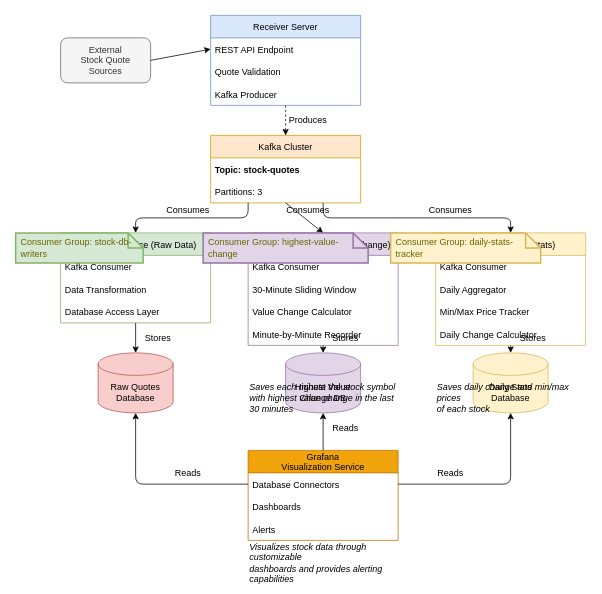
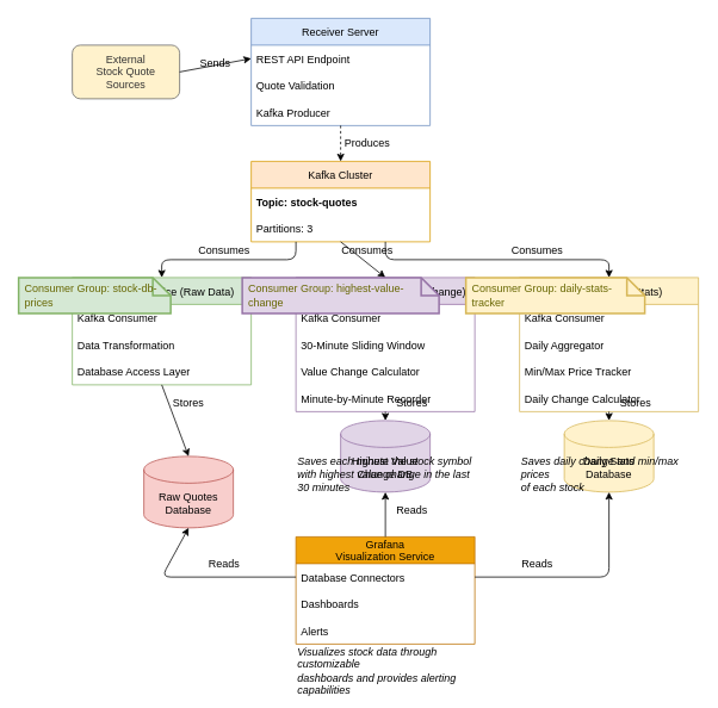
  <mxCell id="0" />
  <mxCell id="1" parent="0" />
- <mxCell id="2" value="External&#10;Stock Quote&#10;Sources" style="rounded=1;whiteSpace=wrap;html=1;fillColor=#f5f5f5;strokeColor=#666666;fontColor=#333333;" vertex="1" parent="1"><mxGeometry x="80" y="50" width="120" height="60" as="geometry" /></mxCell>
+ <mxCell id="2" value="External&#10;Stock Quote&#10;Sources" style="rounded=1;whiteSpace=wrap;html=1;fillColor=#fff2cc;strokeColor=#666666;fontColor=#333333;" vertex="1" parent="1"><mxGeometry x="80" y="50" width="120" height="60" as="geometry" /></mxCell>
  <mxCell id="3" value="Receiver Server" style="swimlane;fontStyle=0;childLayout=stackLayout;horizontal=1;startSize=30;horizontalStack=0;resizeParent=1;resizeParentMax=0;resizeLast=0;collapsible=1;marginBottom=0;fillColor=#dae8fc;strokeColor=#6c8ebf;" vertex="1" parent="1"><mxGeometry x="280" y="20" width="200" height="120" as="geometry" /></mxCell>
  <mxCell id="4" value="REST API Endpoint" style="text;strokeColor=none;fillColor=none;align=left;verticalAlign=middle;spacingLeft=4;spacingRight=4;overflow=hidden;points=[[0,0.5],[1,0.5]];portConstraint=eastwest;rotatable=0;" vertex="1" parent="3"><mxGeometry y="30" width="200" height="30" as="geometry" /></mxCell>
  <mxCell id="5" value="Quote Validation" style="text;strokeColor=none;fillColor=none;align=left;verticalAlign=middle;spacingLeft=4;spacingRight=4;overflow=hidden;points=[[0,0.5],[1,0.5]];portConstraint=eastwest;rotatable=0;" vertex="1" parent="3"><mxGeometry y="60" width="200" height="30" as="geometry" /></mxCell>
  <mxCell id="6" value="Kafka Producer" style="text;strokeColor=none;fillColor=none;align=left;verticalAlign=middle;spacingLeft=4;spacingRight=4;overflow=hidden;points=[[0,0.5],[1,0.5]];portConstraint=eastwest;rotatable=0;" vertex="1" parent="3"><mxGeometry y="90" width="200" height="30" as="geometry" /></mxCell>
  <mxCell id="7" value="Kafka Cluster" style="swimlane;fontStyle=0;childLayout=stackLayout;horizontal=1;startSize=30;horizontalStack=0;resizeParent=1;resizeParentMax=0;resizeLast=0;collapsible=1;marginBottom=0;fillColor=#ffe6cc;strokeColor=#d79b00;" vertex="1" parent="1"><mxGeometry x="280" y="180" width="200" height="90" as="geometry" /></mxCell>
  <mxCell id="8" value="Topic: stock-quotes" style="text;strokeColor=none;fillColor=none;align=left;verticalAlign=middle;spacingLeft=4;spacingRight=4;overflow=hidden;points=[[0,0.5],[1,0.5]];portConstraint=eastwest;rotatable=0;fontStyle=1" vertex="1" parent="7"><mxGeometry y="30" width="200" height="30" as="geometry" /></mxCell>
  <mxCell id="9" value="Partitions: 3" style="text;strokeColor=none;fillColor=none;align=left;verticalAlign=middle;spacingLeft=4;spacingRight=4;overflow=hidden;points=[[0,0.5],[1,0.5]];portConstraint=eastwest;rotatable=0;" vertex="1" parent="7"><mxGeometry y="60" width="200" height="30" as="geometry" /></mxCell>
  <mxCell id="10" value="Consumer Service (Raw Data)" style="swimlane;fontStyle=0;childLayout=stackLayout;horizontal=1;startSize=30;horizontalStack=0;resizeParent=1;resizeParentMax=0;resizeLast=0;collapsible=1;marginBottom=0;fillColor=#d5e8d4;strokeColor=#82b366;" vertex="1" parent="1"><mxGeometry x="80" y="310" width="200" height="120" as="geometry" /></mxCell>
  <mxCell id="11" value="Kafka Consumer" style="text;strokeColor=none;fillColor=none;align=left;verticalAlign=middle;spacingLeft=4;spacingRight=4;overflow=hidden;points=[[0,0.5],[1,0.5]];portConstraint=eastwest;rotatable=0;" vertex="1" parent="10"><mxGeometry y="30" width="200" height="30" as="geometry" /></mxCell>
  <mxCell id="12" value="Data Transformation" style="text;strokeColor=none;fillColor=none;align=left;verticalAlign=middle;spacingLeft=4;spacingRight=4;overflow=hidden;points=[[0,0.5],[1,0.5]];portConstraint=eastwest;rotatable=0;" vertex="1" parent="10"><mxGeometry y="60" width="200" height="30" as="geometry" /></mxCell>
  <mxCell id="13" value="Database Access Layer" style="text;strokeColor=none;fillColor=none;align=left;verticalAlign=middle;spacingLeft=4;spacingRight=4;overflow=hidden;points=[[0,0.5],[1,0.5]];portConstraint=eastwest;rotatable=0;" vertex="1" parent="10"><mxGeometry y="90" width="200" height="30" as="geometry" /></mxCell>
  <mxCell id="14" value="Service A (Highest Value Change)" style="swimlane;fontStyle=0;childLayout=stackLayout;horizontal=1;startSize=30;horizontalStack=0;resizeParent=1;resizeParentMax=0;resizeLast=0;collapsible=1;marginBottom=0;fillColor=#e1d5e7;strokeColor=#9673a6;" vertex="1" parent="1"><mxGeometry x="330" y="310" width="200" height="150" as="geometry" /></mxCell>
  <mxCell id="15" value="Kafka Consumer" style="text;strokeColor=none;fillColor=none;align=left;verticalAlign=middle;spacingLeft=4;spacingRight=4;overflow=hidden;points=[[0,0.5],[1,0.5]];portConstraint=eastwest;rotatable=0;" vertex="1" parent="14"><mxGeometry y="30" width="200" height="30" as="geometry" /></mxCell>
  <mxCell id="16" value="30-Minute Sliding Window" style="text;strokeColor=none;fillColor=none;align=left;verticalAlign=middle;spacingLeft=4;spacingRight=4;overflow=hidden;points=[[0,0.5],[1,0.5]];portConstraint=eastwest;rotatable=0;" vertex="1" parent="14"><mxGeometry y="60" width="200" height="30" as="geometry" /></mxCell>
  <mxCell id="17" value="Value Change Calculator" style="text;strokeColor=none;fillColor=none;align=left;verticalAlign=middle;spacingLeft=4;spacingRight=4;overflow=hidden;points=[[0,0.5],[1,0.5]];portConstraint=eastwest;rotatable=0;" vertex="1" parent="14"><mxGeometry y="90" width="200" height="30" as="geometry" /></mxCell>
  <mxCell id="18" value="Minute-by-Minute Recorder" style="text;strokeColor=none;fillColor=none;align=left;verticalAlign=middle;spacingLeft=4;spacingRight=4;overflow=hidden;points=[[0,0.5],[1,0.5]];portConstraint=eastwest;rotatable=0;" vertex="1" parent="14"><mxGeometry y="120" width="200" height="30" as="geometry" /></mxCell>
  <mxCell id="19" value="Service B (Daily Stats)" style="swimlane;fontStyle=0;childLayout=stackLayout;horizontal=1;startSize=30;horizontalStack=0;resizeParent=1;resizeParentMax=0;resizeLast=0;collapsible=1;marginBottom=0;fillColor=#fff2cc;strokeColor=#d6b656;" vertex="1" parent="1"><mxGeometry x="580" y="310" width="200" height="150" as="geometry" /></mxCell>
  <mxCell id="20" value="Kafka Consumer" style="text;strokeColor=none;fillColor=none;align=left;verticalAlign=middle;spacingLeft=4;spacingRight=4;overflow=hidden;points=[[0,0.5],[1,0.5]];portConstraint=eastwest;rotatable=0;" vertex="1" parent="19"><mxGeometry y="30" width="200" height="30" as="geometry" /></mxCell>
  <mxCell id="21" value="Daily Aggregator" style="text;strokeColor=none;fillColor=none;align=left;verticalAlign=middle;spacingLeft=4;spacingRight=4;overflow=hidden;points=[[0,0.5],[1,0.5]];portConstraint=eastwest;rotatable=0;" vertex="1" parent="19"><mxGeometry y="60" width="200" height="30" as="geometry" /></mxCell>
  <mxCell id="22" value="Min/Max Price Tracker" style="text;strokeColor=none;fillColor=none;align=left;verticalAlign=middle;spacingLeft=4;spacingRight=4;overflow=hidden;points=[[0,0.5],[1,0.5]];portConstraint=eastwest;rotatable=0;" vertex="1" parent="19"><mxGeometry y="90" width="200" height="30" as="geometry" /></mxCell>
  <mxCell id="23" value="Daily Change Calculator" style="text;strokeColor=none;fillColor=none;align=left;verticalAlign=middle;spacingLeft=4;spacingRight=4;overflow=hidden;points=[[0,0.5],[1,0.5]];portConstraint=eastwest;rotatable=0;" vertex="1" parent="19"><mxGeometry y="120" width="200" height="30" as="geometry" /></mxCell>
- <mxCell id="24" value="Raw Quotes&#10;Database" style="shape=cylinder3;whiteSpace=wrap;html=1;boundedLbl=1;backgroundOutline=1;size=15;fillColor=#f8cecc;strokeColor=#b85450;" vertex="1" parent="1"><mxGeometry x="130" y="470" width="100" height="80" as="geometry" /></mxCell>
+ <mxCell id="24" value="Raw Quotes&#10;Database" style="shape=cylinder3;whiteSpace=wrap;html=1;boundedLbl=1;backgroundOutline=1;size=15;fillColor=#f8cecc;strokeColor=#b85450;" vertex="1" parent="1"><mxGeometry x="160" y="510" width="100" height="80" as="geometry" /></mxCell>
  <mxCell id="25" value="Highest Value&#10;Change DB" style="shape=cylinder3;whiteSpace=wrap;html=1;boundedLbl=1;backgroundOutline=1;size=15;fillColor=#e1d5e7;strokeColor=#9673a6;" vertex="1" parent="1"><mxGeometry x="380" y="470" width="100" height="80" as="geometry" /></mxCell>
  <mxCell id="26" value="Daily Stats&#10;Database" style="shape=cylinder3;whiteSpace=wrap;html=1;boundedLbl=1;backgroundOutline=1;size=15;fillColor=#fff2cc;strokeColor=#d6b656;" vertex="1" parent="1"><mxGeometry x="630" y="470" width="100" height="80" as="geometry" /></mxCell>
  <mxCell id="27" value="" style="endArrow=classic;html=1;exitX=1;exitY=0.5;exitDx=0;exitDy=0;entryX=0;entryY=0.5;entryDx=0;entryDy=0;" edge="1" parent="1" source="2" target="4"><mxGeometry width="50" height="50" relative="1" as="geometry"><mxPoint x="380" y="380" as="sourcePoint" /><mxPoint x="430" y="330" as="targetPoint" /></mxGeometry></mxCell>
  <mxCell id="28" value="" style="endArrow=classic;html=1;exitX=0.5;exitY=1;exitDx=0;exitDy=0;entryX=0.5;entryY=0;entryDx=0;entryDy=0;dashed=1;" edge="1" parent="1" source="3" target="7"><mxGeometry width="50" height="50" relative="1" as="geometry"><mxPoint x="380" y="380" as="sourcePoint" /><mxPoint x="430" y="330" as="targetPoint" /></mxGeometry></mxCell>
  <mxCell id="29" value="" style="endArrow=classic;html=1;exitX=0.25;exitY=1;exitDx=0;exitDy=0;entryX=0.5;entryY=0;entryDx=0;entryDy=0;" edge="1" parent="1" source="7" target="10"><mxGeometry width="50" height="50" relative="1" as="geometry"><mxPoint x="380" y="380" as="sourcePoint" /><mxPoint x="430" y="330" as="targetPoint" /><Array as="points"><mxPoint x="330" y="290" /><mxPoint x="180" y="290" /></Array></mxGeometry></mxCell>
  <mxCell id="30" value="" style="endArrow=classic;html=1;exitX=0.5;exitY=1;exitDx=0;exitDy=0;entryX=0.5;entryY=0;entryDx=0;entryDy=0;" edge="1" parent="1" source="7" target="14"><mxGeometry width="50" height="50" relative="1" as="geometry"><mxPoint x="380" y="380" as="sourcePoint" /><mxPoint x="430" y="330" as="targetPoint" /></mxGeometry></mxCell>
  <mxCell id="31" value="" style="endArrow=classic;html=1;exitX=0.75;exitY=1;exitDx=0;exitDy=0;entryX=0.5;entryY=0;entryDx=0;entryDy=0;" edge="1" parent="1" source="7" target="19"><mxGeometry width="50" height="50" relative="1" as="geometry"><mxPoint x="380" y="380" as="sourcePoint" /><mxPoint x="430" y="330" as="targetPoint" /><Array as="points"><mxPoint x="430" y="290" /><mxPoint x="680" y="290" /></Array></mxGeometry></mxCell>
  <mxCell id="32" value="" style="endArrow=classic;html=1;exitX=0.5;exitY=1;exitDx=0;exitDy=0;entryX=0.5;entryY=0;entryDx=0;entryDy=0;entryPerimeter=0;" edge="1" parent="1" source="10" target="24"><mxGeometry width="50" height="50" relative="1" as="geometry"><mxPoint x="380" y="380" as="sourcePoint" /><mxPoint x="550" y="370" as="targetPoint" /></mxGeometry></mxCell>
  <mxCell id="33" value="" style="endArrow=classic;html=1;exitX=0.5;exitY=1;exitDx=0;exitDy=0;entryX=0.5;entryY=0;entryDx=0;entryDy=0;entryPerimeter=0;" edge="1" parent="1" source="14" target="25"><mxGeometry width="50" height="50" relative="1" as="geometry"><mxPoint x="380" y="380" as="sourcePoint" /><mxPoint x="430" y="330" as="targetPoint" /></mxGeometry></mxCell>
  <mxCell id="34" value="" style="endArrow=classic;html=1;exitX=0.5;exitY=1;exitDx=0;exitDy=0;entryX=0.5;entryY=0;entryDx=0;entryDy=0;entryPerimeter=0;" edge="1" parent="1" source="19" target="26"><mxGeometry width="50" height="50" relative="1" as="geometry"><mxPoint x="380" y="380" as="sourcePoint" /><mxPoint x="430" y="330" as="targetPoint" /></mxGeometry></mxCell>
  <mxCell id="35" value="Produces" style="text;html=1;strokeColor=none;fillColor=none;align=center;verticalAlign=middle;whiteSpace=wrap;rounded=0;" vertex="1" parent="1"><mxGeometry x="380" y="150" width="60" height="20" as="geometry" /></mxCell>
  <mxCell id="36" value="Consumes" style="text;html=1;strokeColor=none;fillColor=none;align=center;verticalAlign=middle;whiteSpace=wrap;rounded=0;" vertex="1" parent="1"><mxGeometry x="220" y="270" width="60" height="20" as="geometry" /></mxCell>
+ <mxCell id="37" value="Sends" style="text;html=1;strokeColor=none;fillColor=none;align=center;verticalAlign=middle;whiteSpace=wrap;rounded=0;" vertex="1" parent="1"><mxGeometry x="210" y="60" width="60" height="20" as="geometry" /></mxCell>
  <mxCell id="38" value="Stores" style="text;html=1;strokeColor=none;fillColor=none;align=center;verticalAlign=middle;whiteSpace=wrap;rounded=0;" vertex="1" parent="1"><mxGeometry x="180" y="440" width="60" height="20" as="geometry" /></mxCell>
  <mxCell id="39" value="Consumes" style="text;html=1;strokeColor=none;fillColor=none;align=center;verticalAlign=middle;whiteSpace=wrap;rounded=0;" vertex="1" parent="1"><mxGeometry x="380" y="270" width="60" height="20" as="geometry" /></mxCell>
  <mxCell id="40" value="Consumes" style="text;html=1;strokeColor=none;fillColor=none;align=center;verticalAlign=middle;whiteSpace=wrap;rounded=0;" vertex="1" parent="1"><mxGeometry x="570" y="270" width="60" height="20" as="geometry" /></mxCell>
  <mxCell id="41" value="Stores" style="text;html=1;strokeColor=none;fillColor=none;align=center;verticalAlign=middle;whiteSpace=wrap;rounded=0;" vertex="1" parent="1"><mxGeometry x="430" y="440" width="60" height="20" as="geometry" /></mxCell>
  <mxCell id="42" value="Stores" style="text;html=1;strokeColor=none;fillColor=none;align=center;verticalAlign=middle;whiteSpace=wrap;rounded=0;" vertex="1" parent="1"><mxGeometry x="680" y="440" width="60" height="20" as="geometry" /></mxCell>
- <mxCell id="43" value="Consumer Group: stock-db-writers" style="shape=note;strokeWidth=2;fontSize=12;size=20;whiteSpace=wrap;html=1;fillColor=#d5e8d4;strokeColor=#82b366;fontColor=#666600;align=left;spacingLeft=5;" vertex="1" parent="1"><mxGeometry x="20" y="310" width="170" height="40" as="geometry" /></mxCell>
+ <mxCell id="43" value="Consumer Group: stock-db-prices" style="shape=note;strokeWidth=2;fontSize=12;size=20;whiteSpace=wrap;html=1;fillColor=#d5e8d4;strokeColor=#82b366;fontColor=#666600;align=left;spacingLeft=5;" vertex="1" parent="1"><mxGeometry x="20" y="310" width="170" height="40" as="geometry" /></mxCell>
  <mxCell id="44" value="Consumer Group: highest-value-change" style="shape=note;strokeWidth=2;fontSize=12;size=20;whiteSpace=wrap;html=1;fillColor=#e1d5e7;strokeColor=#9673a6;fontColor=#666600;align=left;spacingLeft=5;" vertex="1" parent="1"><mxGeometry x="270" y="310" width="220" height="40" as="geometry" /></mxCell>
  <mxCell id="45" value="Consumer Group: daily-stats-tracker" style="shape=note;strokeWidth=2;fontSize=12;size=20;whiteSpace=wrap;html=1;fillColor=#fff2cc;strokeColor=#d6b656;fontColor=#666600;align=left;spacingLeft=5;" vertex="1" parent="1"><mxGeometry x="520" y="310" width="200" height="40" as="geometry" /></mxCell>
  <mxCell id="46" value="Saves each minute the stock symbol&#10;with highest value change in the last 30 minutes" style="text;html=1;strokeColor=none;fillColor=none;align=left;verticalAlign=middle;whiteSpace=wrap;rounded=0;fontStyle=2" vertex="1" parent="1"><mxGeometry x="330" y="510" width="200" height="40" as="geometry" /></mxCell>
  <mxCell id="47" value="Saves daily change and min/max prices&#10;of each stock" style="text;html=1;strokeColor=none;fillColor=none;align=left;verticalAlign=middle;whiteSpace=wrap;rounded=0;fontStyle=2" vertex="1" parent="1"><mxGeometry x="580" y="510" width="200" height="40" as="geometry" /></mxCell>
  <mxCell id="48" value="Grafana&#10;Visualization Service" style="swimlane;fontStyle=0;childLayout=stackLayout;horizontal=1;startSize=30;horizontalStack=0;resizeParent=1;resizeParentMax=0;resizeLast=0;collapsible=1;marginBottom=0;fillColor=#f0a30a;strokeColor=#BD7000;fontColor=#000000;" vertex="1" parent="1"><mxGeometry x="330" y="600" width="200" height="120" as="geometry" /></mxCell>
  <mxCell id="49" value="Database Connectors" style="text;strokeColor=none;fillColor=none;align=left;verticalAlign=middle;spacingLeft=4;spacingRight=4;overflow=hidden;points=[[0,0.5],[1,0.5]];portConstraint=eastwest;rotatable=0;" vertex="1" parent="48"><mxGeometry y="30" width="200" height="30" as="geometry" /></mxCell>
  <mxCell id="50" value="Dashboards" style="text;strokeColor=none;fillColor=none;align=left;verticalAlign=middle;spacingLeft=4;spacingRight=4;overflow=hidden;points=[[0,0.5],[1,0.5]];portConstraint=eastwest;rotatable=0;" vertex="1" parent="48"><mxGeometry y="60" width="200" height="30" as="geometry" /></mxCell>
  <mxCell id="51" value="Alerts" style="text;strokeColor=none;fillColor=none;align=left;verticalAlign=middle;spacingLeft=4;spacingRight=4;overflow=hidden;points=[[0,0.5],[1,0.5]];portConstraint=eastwest;rotatable=0;" vertex="1" parent="48"><mxGeometry y="90" width="200" height="30" as="geometry" /></mxCell>
  <mxCell id="52" value="" style="endArrow=classic;html=1;exitX=0;exitY=0.5;exitDx=0;exitDy=0;entryX=0.5;entryY=1;entryDx=0;entryDy=0;entryPerimeter=0;" edge="1" parent="1" source="49" target="24"><mxGeometry width="50" height="50" relative="1" as="geometry"><mxPoint x="380" y="380" as="sourcePoint" /><mxPoint x="430" y="330" as="targetPoint" /><Array as="points"><mxPoint x="180" y="645" /></Array></mxGeometry></mxCell>
  <mxCell id="53" value="" style="endArrow=classic;html=1;exitX=0.5;exitY=0;exitDx=0;exitDy=0;entryX=0.5;entryY=1;entryDx=0;entryDy=0;entryPerimeter=0;" edge="1" parent="1" source="48" target="25"><mxGeometry width="50" height="50" relative="1" as="geometry"><mxPoint x="380" y="380" as="sourcePoint" /><mxPoint x="430" y="330" as="targetPoint" /></mxGeometry></mxCell>
  <mxCell id="54" value="" style="endArrow=classic;html=1;exitX=1;exitY=0.5;exitDx=0;exitDy=0;entryX=0.5;entryY=1;entryDx=0;entryDy=0;entryPerimeter=0;" edge="1" parent="1" source="49" target="26"><mxGeometry width="50" height="50" relative="1" as="geometry"><mxPoint x="380" y="380" as="sourcePoint" /><mxPoint x="430" y="330" as="targetPoint" /><Array as="points"><mxPoint x="680" y="645" /></Array></mxGeometry></mxCell>
  <mxCell id="55" value="Reads" style="text;html=1;strokeColor=none;fillColor=none;align=center;verticalAlign=middle;whiteSpace=wrap;rounded=0;" vertex="1" parent="1"><mxGeometry x="220" y="620" width="60" height="20" as="geometry" /></mxCell>
  <mxCell id="56" value="Reads" style="text;html=1;strokeColor=none;fillColor=none;align=center;verticalAlign=middle;whiteSpace=wrap;rounded=0;" vertex="1" parent="1"><mxGeometry x="430" y="560" width="60" height="20" as="geometry" /></mxCell>
  <mxCell id="57" value="Reads" style="text;html=1;strokeColor=none;fillColor=none;align=center;verticalAlign=middle;whiteSpace=wrap;rounded=0;" vertex="1" parent="1"><mxGeometry x="570" y="620" width="60" height="20" as="geometry" /></mxCell>
  <mxCell id="58" value="Visualizes stock data through customizable&#10;dashboards and provides alerting capabilities" style="text;html=1;strokeColor=none;fillColor=none;align=left;verticalAlign=middle;whiteSpace=wrap;rounded=0;fontStyle=2" vertex="1" parent="1"><mxGeometry x="330" y="730" width="200" height="40" as="geometry" /></mxCell>
